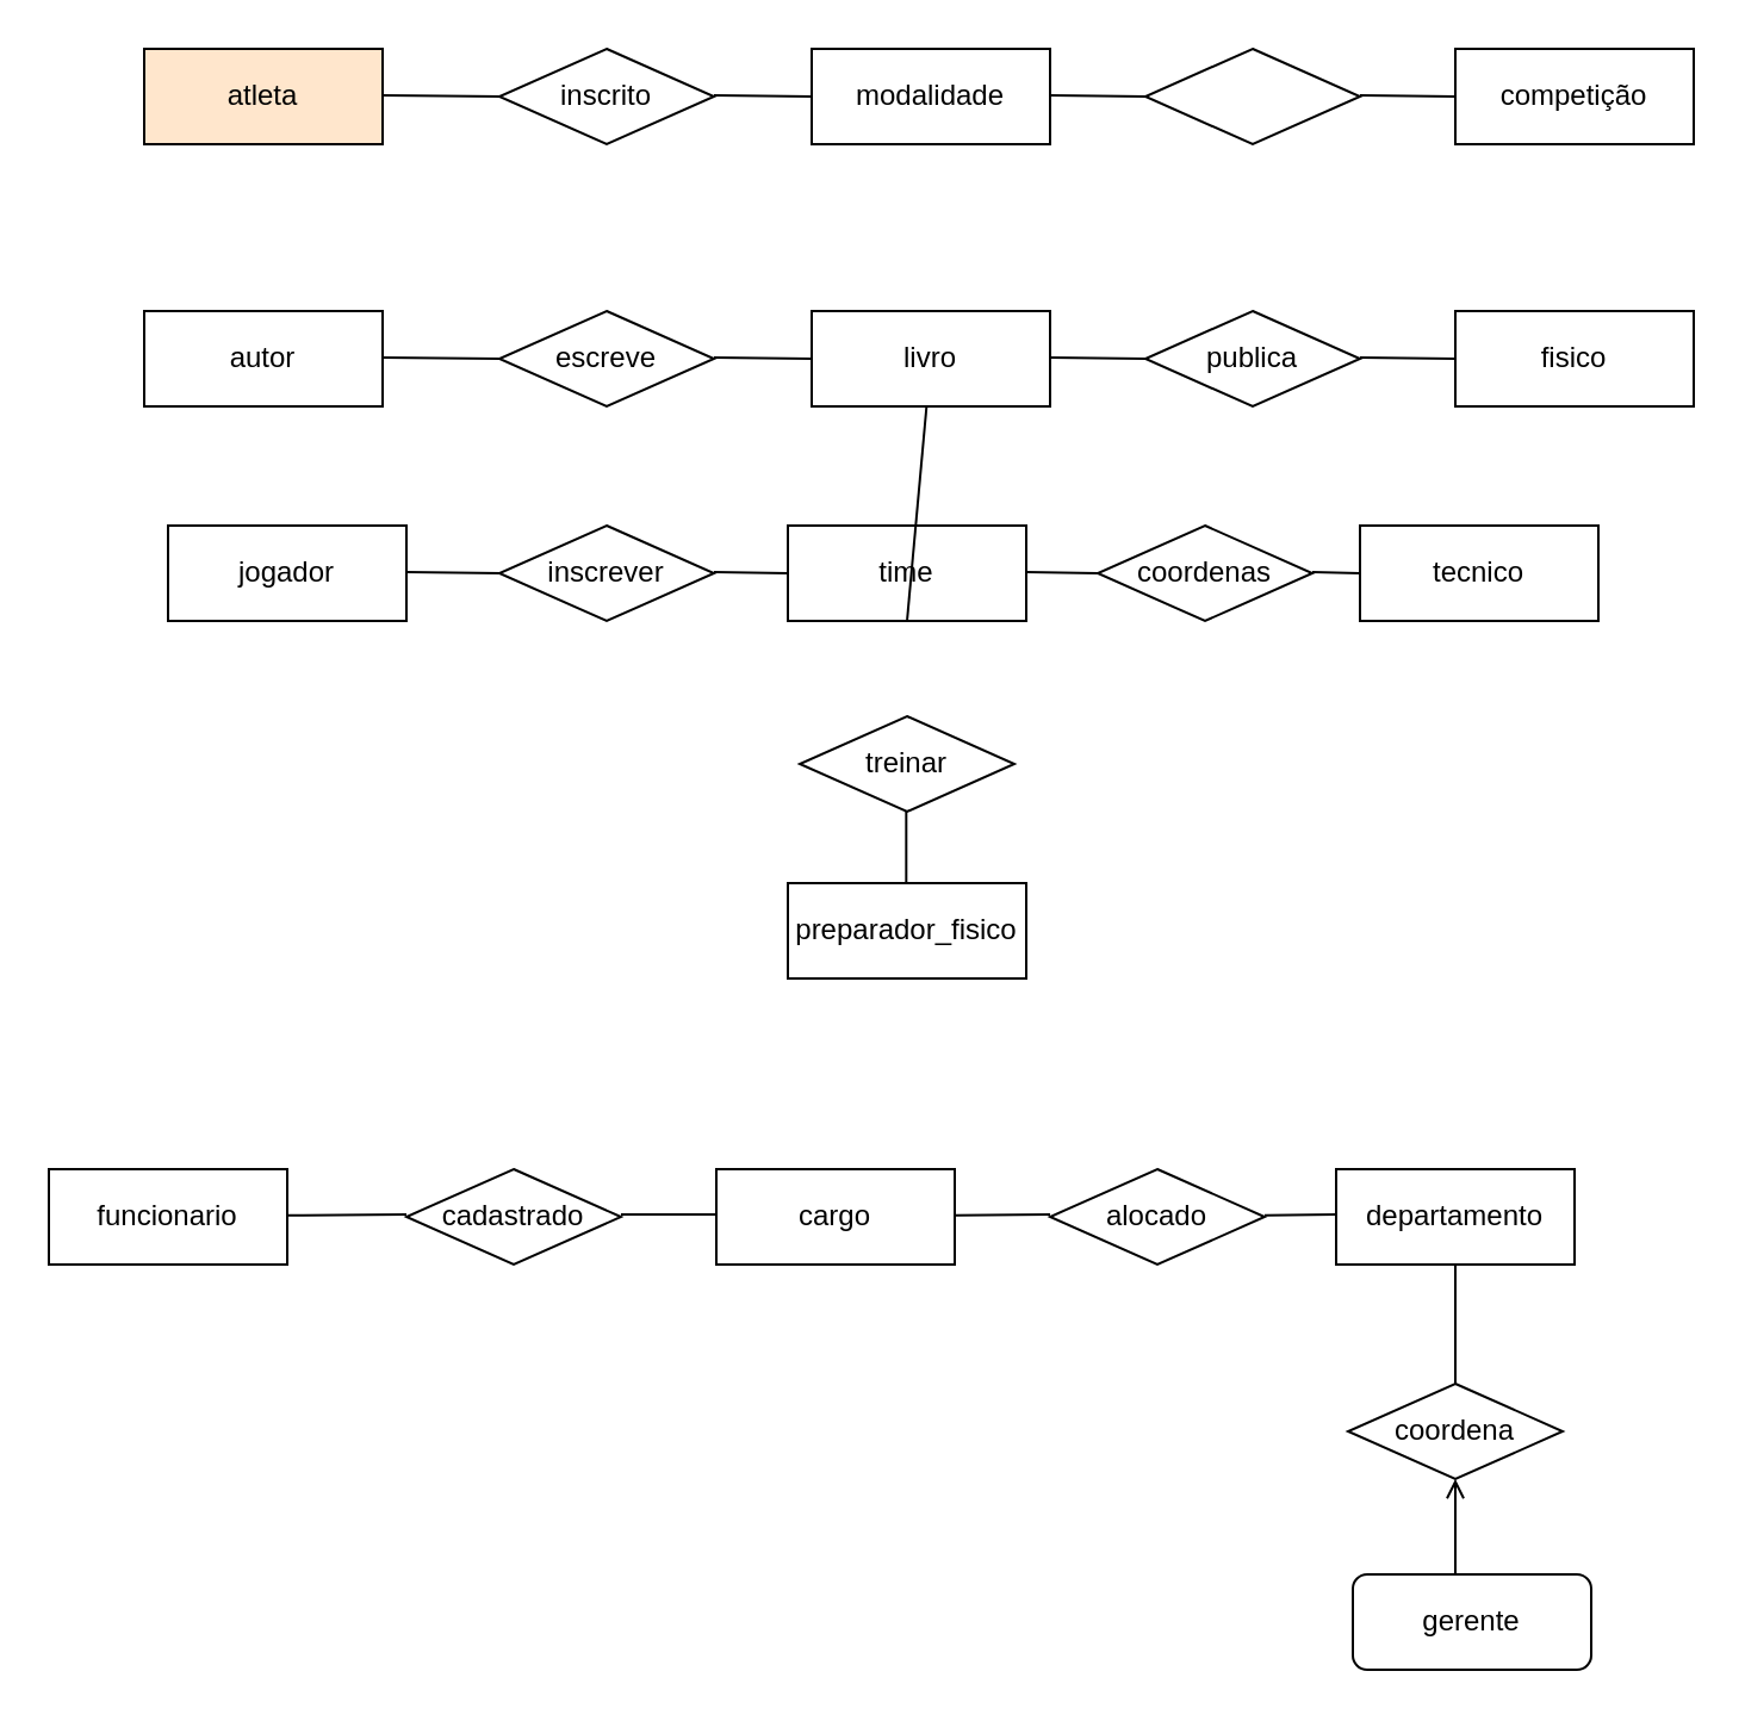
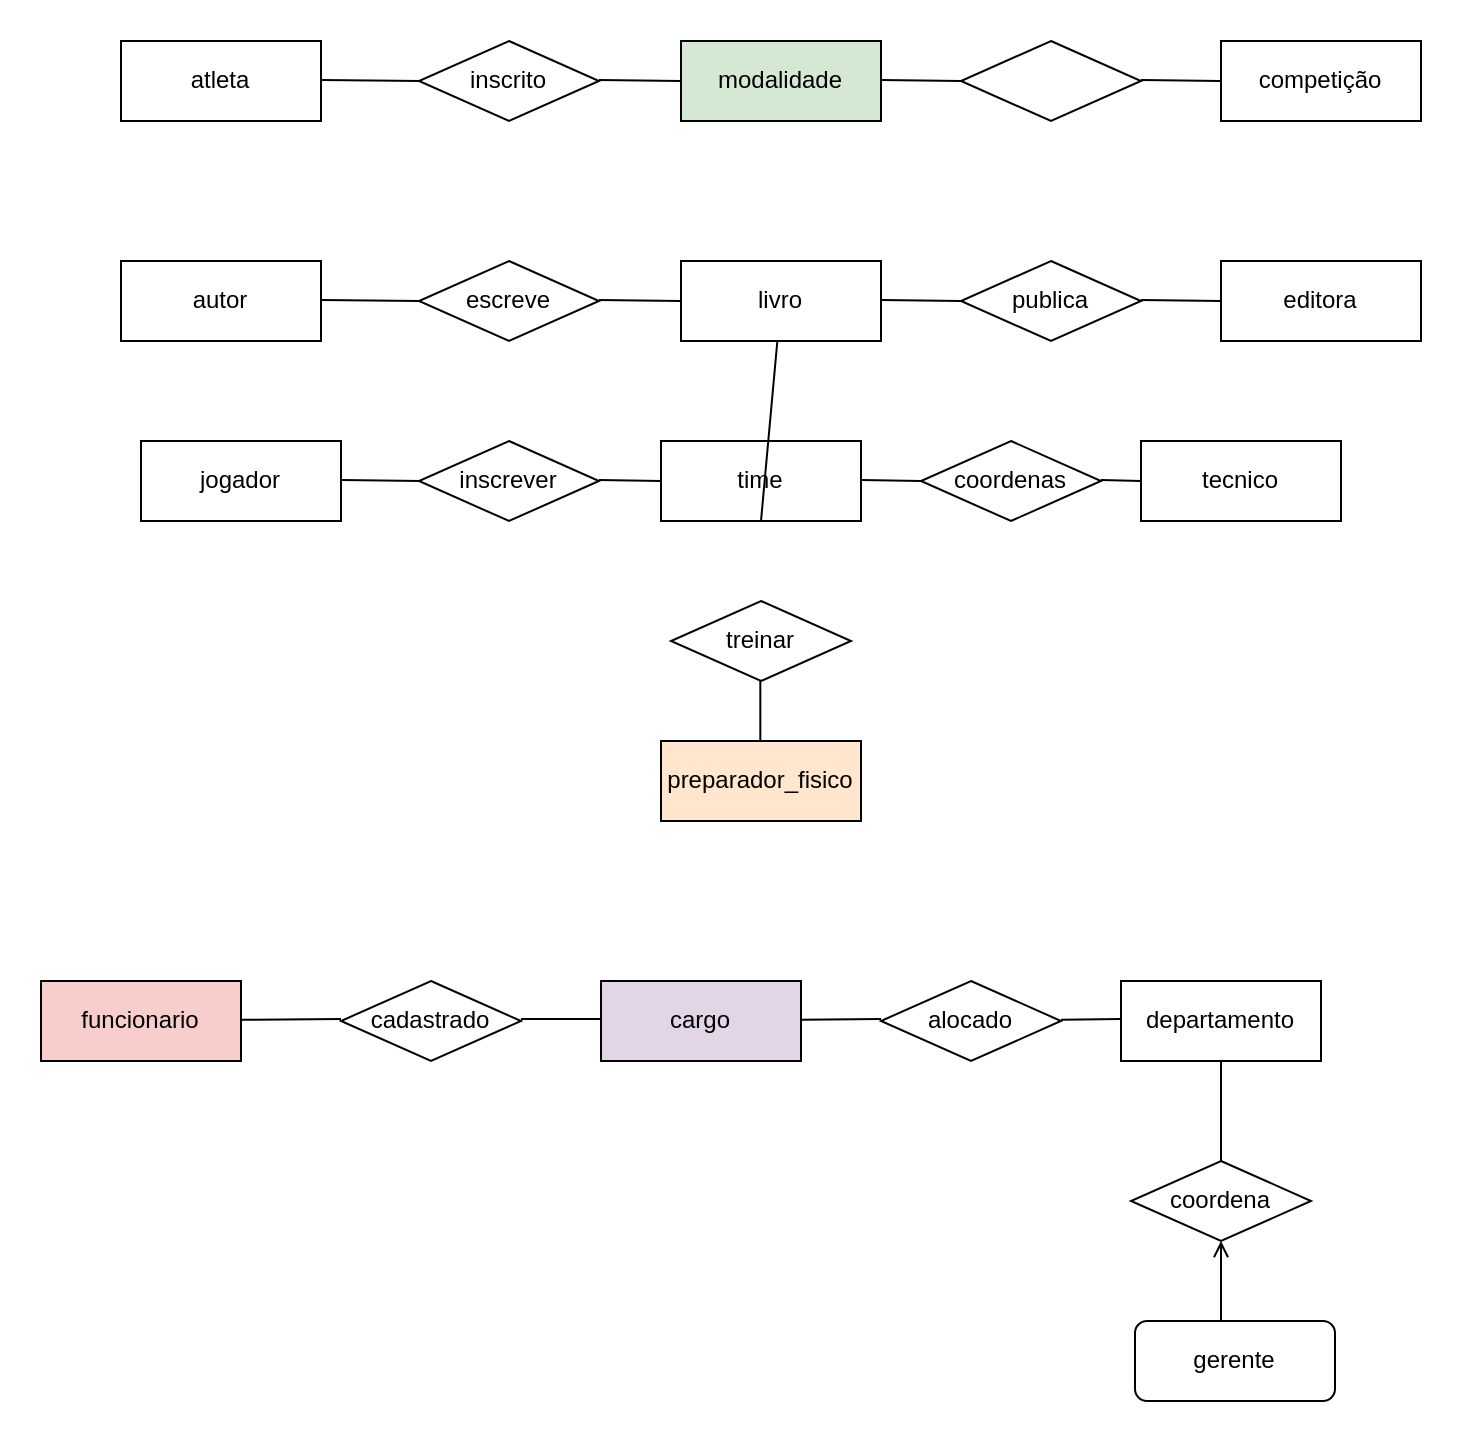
  <mxCell id="0" />
  <mxCell id="1" parent="0" />
- <mxCell id="2" value="atleta" style="whiteSpace=wrap;html=1;align=center;fillColor=#ffe6cc;" vertex="1" parent="1"><mxGeometry x="60" y="20" width="100" height="40" as="geometry" /></mxCell>
+ <mxCell id="2" value="atleta" style="whiteSpace=wrap;html=1;align=center;" vertex="1" parent="1"><mxGeometry x="60" y="20" width="100" height="40" as="geometry" /></mxCell>
  <mxCell id="3" value="inscrito" style="shape=rhombus;perimeter=rhombusPerimeter;whiteSpace=wrap;html=1;align=center;" vertex="1" parent="1"><mxGeometry x="209" y="20" width="90" height="40" as="geometry" /></mxCell>
- <mxCell id="4" value="modalidade" style="whiteSpace=wrap;html=1;align=center;" vertex="1" parent="1"><mxGeometry x="340" y="20" width="100" height="40" as="geometry" /></mxCell>
+ <mxCell id="4" value="modalidade" style="whiteSpace=wrap;html=1;align=center;fillColor=#d5e8d4;" vertex="1" parent="1"><mxGeometry x="340" y="20" width="100" height="40" as="geometry" /></mxCell>
  <mxCell id="5" value="" style="shape=rhombus;perimeter=rhombusPerimeter;whiteSpace=wrap;html=1;align=center;" vertex="1" parent="1"><mxGeometry x="480" y="20" width="90" height="40" as="geometry" /></mxCell>
  <mxCell id="6" value="competição" style="whiteSpace=wrap;html=1;align=center;" vertex="1" parent="1"><mxGeometry x="610" y="20" width="100" height="40" as="geometry" /></mxCell>
  <mxCell id="7" value="autor" style="whiteSpace=wrap;html=1;align=center;" vertex="1" parent="1"><mxGeometry x="60" y="130" width="100" height="40" as="geometry" /></mxCell>
  <mxCell id="8" value="escreve" style="shape=rhombus;perimeter=rhombusPerimeter;whiteSpace=wrap;html=1;align=center;" vertex="1" parent="1"><mxGeometry x="209" y="130" width="90" height="40" as="geometry" /></mxCell>
  <mxCell id="9" value="livro" style="whiteSpace=wrap;html=1;align=center;" vertex="1" parent="1"><mxGeometry x="340" y="130" width="100" height="40" as="geometry" /></mxCell>
- <mxCell id="10" value="fisico" style="whiteSpace=wrap;html=1;align=center;" vertex="1" parent="1"><mxGeometry x="610" y="130" width="100" height="40" as="geometry" /></mxCell>
+ <mxCell id="10" value="editora" style="whiteSpace=wrap;html=1;align=center;" vertex="1" parent="1"><mxGeometry x="610" y="130" width="100" height="40" as="geometry" /></mxCell>
  <mxCell id="11" value="publica" style="shape=rhombus;perimeter=rhombusPerimeter;whiteSpace=wrap;html=1;align=center;" vertex="1" parent="1"><mxGeometry x="480" y="130" width="90" height="40" as="geometry" /></mxCell>
  <mxCell id="12" value="" style="endArrow=none;html=1;rounded=0;" edge="1" parent="1"><mxGeometry relative="1" as="geometry"><mxPoint x="160" y="39.5" as="sourcePoint" /><mxPoint x="210" y="40" as="targetPoint" /></mxGeometry></mxCell>
  <mxCell id="13" value="" style="endArrow=none;html=1;rounded=0;" edge="1" parent="1"><mxGeometry relative="1" as="geometry"><mxPoint x="299" y="39.5" as="sourcePoint" /><mxPoint x="340" y="40" as="targetPoint" /></mxGeometry></mxCell>
  <mxCell id="14" value="" style="endArrow=none;html=1;rounded=0;" edge="1" parent="1"><mxGeometry relative="1" as="geometry"><mxPoint x="440" y="39.5" as="sourcePoint" /><mxPoint x="480" y="40" as="targetPoint" /></mxGeometry></mxCell>
  <mxCell id="15" value="" style="endArrow=none;html=1;rounded=0;" edge="1" parent="1"><mxGeometry relative="1" as="geometry"><mxPoint x="570" y="39.5" as="sourcePoint" /><mxPoint x="610" y="40" as="targetPoint" /></mxGeometry></mxCell>
  <mxCell id="16" value="" style="endArrow=none;html=1;rounded=0;entryX=0;entryY=0.5;entryDx=0;entryDy=0;" edge="1" parent="1" target="8"><mxGeometry relative="1" as="geometry"><mxPoint x="160" y="149.5" as="sourcePoint" /><mxPoint x="320" y="149.5" as="targetPoint" /></mxGeometry></mxCell>
  <mxCell id="17" value="" style="endArrow=none;html=1;rounded=0;" edge="1" parent="1"><mxGeometry relative="1" as="geometry"><mxPoint x="299" y="149.5" as="sourcePoint" /><mxPoint x="340" y="150" as="targetPoint" /></mxGeometry></mxCell>
  <mxCell id="18" value="" style="endArrow=none;html=1;rounded=0;entryX=0;entryY=0.5;entryDx=0;entryDy=0;" edge="1" parent="1" target="11"><mxGeometry relative="1" as="geometry"><mxPoint x="440" y="149.5" as="sourcePoint" /><mxPoint x="600" y="149.5" as="targetPoint" /></mxGeometry></mxCell>
  <mxCell id="19" value="" style="endArrow=none;html=1;rounded=0;" edge="1" parent="1"><mxGeometry relative="1" as="geometry"><mxPoint x="570" y="149.5" as="sourcePoint" /><mxPoint x="610" y="150" as="targetPoint" /></mxGeometry></mxCell>
  <mxCell id="20" value="inscrever" style="shape=rhombus;perimeter=rhombusPerimeter;whiteSpace=wrap;html=1;align=center;" vertex="1" parent="1"><mxGeometry x="209" y="220" width="90" height="40" as="geometry" /></mxCell>
  <mxCell id="21" value="jogador" style="whiteSpace=wrap;html=1;align=center;" vertex="1" parent="1"><mxGeometry x="70" y="220" width="100" height="40" as="geometry" /></mxCell>
  <mxCell id="22" value="time" style="whiteSpace=wrap;html=1;align=center;" vertex="1" parent="1"><mxGeometry x="330" y="220" width="100" height="40" as="geometry" /></mxCell>
- <mxCell id="23" value="preparador_fisico" style="whiteSpace=wrap;html=1;align=center;" vertex="1" parent="1"><mxGeometry x="330" y="370" width="100" height="40" as="geometry" /></mxCell>
+ <mxCell id="23" value="preparador_fisico" style="whiteSpace=wrap;html=1;align=center;fillColor=#ffe6cc;" vertex="1" parent="1"><mxGeometry x="330" y="370" width="100" height="40" as="geometry" /></mxCell>
  <mxCell id="24" value="tecnico" style="whiteSpace=wrap;html=1;align=center;" vertex="1" parent="1"><mxGeometry x="570" y="220" width="100" height="40" as="geometry" /></mxCell>
  <mxCell id="25" value="treinar" style="shape=rhombus;perimeter=rhombusPerimeter;whiteSpace=wrap;html=1;align=center;" vertex="1" parent="1"><mxGeometry x="335" y="300" width="90" height="40" as="geometry" /></mxCell>
  <mxCell id="26" value="coordenas" style="shape=rhombus;perimeter=rhombusPerimeter;whiteSpace=wrap;html=1;align=center;" vertex="1" parent="1"><mxGeometry x="460" y="220" width="90" height="40" as="geometry" /></mxCell>
  <mxCell id="27" style="edgeStyle=orthogonalEdgeStyle;rounded=0;orthogonalLoop=1;jettySize=auto;html=1;exitX=0.5;exitY=1;exitDx=0;exitDy=0;" edge="1" parent="1" source="24" target="24"><mxGeometry relative="1" as="geometry" /></mxCell>
  <mxCell id="28" value="" style="endArrow=none;html=1;rounded=0;" edge="1" parent="1"><mxGeometry relative="1" as="geometry"><mxPoint x="170" y="239.5" as="sourcePoint" /><mxPoint x="210" y="240" as="targetPoint" /></mxGeometry></mxCell>
  <mxCell id="29" value="" style="endArrow=none;html=1;rounded=0;" edge="1" parent="1"><mxGeometry relative="1" as="geometry"><mxPoint x="299" y="239.5" as="sourcePoint" /><mxPoint x="330" y="240" as="targetPoint" /></mxGeometry></mxCell>
  <mxCell id="30" value="" style="endArrow=none;html=1;rounded=0;entryX=0;entryY=0.5;entryDx=0;entryDy=0;" edge="1" parent="1" target="26"><mxGeometry relative="1" as="geometry"><mxPoint x="430" y="239.5" as="sourcePoint" /><mxPoint x="590" y="239.5" as="targetPoint" /></mxGeometry></mxCell>
  <mxCell id="31" value="" style="endArrow=none;html=1;rounded=0;" edge="1" parent="1"><mxGeometry relative="1" as="geometry"><mxPoint x="550" y="239.5" as="sourcePoint" /><mxPoint x="570" y="240" as="targetPoint" /></mxGeometry></mxCell>
  <mxCell id="32" value="" style="endArrow=none;html=1;rounded=0;exitX=0.5;exitY=1;exitDx=0;exitDy=0;" edge="1" parent="1" source="22" target="9"><mxGeometry relative="1" as="geometry"><mxPoint x="350" y="260" as="sourcePoint" /><mxPoint x="510" y="260" as="targetPoint" /></mxGeometry></mxCell>
  <mxCell id="33" value="" style="endArrow=none;html=1;rounded=0;" edge="1" parent="1"><mxGeometry relative="1" as="geometry"><mxPoint x="379.66" y="370" as="sourcePoint" /><mxPoint x="379.66" y="340" as="targetPoint" /></mxGeometry></mxCell>
- <mxCell id="34" value="funcionario" style="whiteSpace=wrap;html=1;align=center;" vertex="1" parent="1"><mxGeometry x="20" y="490" width="100" height="40" as="geometry" /></mxCell>
+ <mxCell id="34" value="funcionario" style="whiteSpace=wrap;html=1;align=center;fillColor=#f8cecc;" vertex="1" parent="1"><mxGeometry x="20" y="490" width="100" height="40" as="geometry" /></mxCell>
  <mxCell id="35" value="cadastrado" style="shape=rhombus;perimeter=rhombusPerimeter;whiteSpace=wrap;html=1;align=center;" vertex="1" parent="1"><mxGeometry x="170" y="490" width="90" height="40" as="geometry" /></mxCell>
- <mxCell id="36" value="cargo" style="whiteSpace=wrap;html=1;align=center;" vertex="1" parent="1"><mxGeometry x="300" y="490" width="100" height="40" as="geometry" /></mxCell>
+ <mxCell id="36" value="cargo" style="whiteSpace=wrap;html=1;align=center;fillColor=#e1d5e7;" vertex="1" parent="1"><mxGeometry x="300" y="490" width="100" height="40" as="geometry" /></mxCell>
  <mxCell id="37" value="alocado" style="shape=rhombus;perimeter=rhombusPerimeter;whiteSpace=wrap;html=1;align=center;" vertex="1" parent="1"><mxGeometry x="440" y="490" width="90" height="40" as="geometry" /></mxCell>
  <mxCell id="38" value="departamento" style="whiteSpace=wrap;html=1;align=center;" vertex="1" parent="1"><mxGeometry x="560" y="490" width="100" height="40" as="geometry" /></mxCell>
  <mxCell id="39" value="coordena" style="shape=rhombus;perimeter=rhombusPerimeter;whiteSpace=wrap;html=1;align=center;" vertex="1" parent="1"><mxGeometry x="565" y="580" width="90" height="40" as="geometry" /></mxCell>
  <mxCell id="40" value="gerente" style="whiteSpace=wrap;html=1;align=center;rounded=1;" vertex="1" parent="1"><mxGeometry x="567" y="660" width="100" height="40" as="geometry" /></mxCell>
  <mxCell id="41" value="" style="endArrow=none;html=1;rounded=0;" edge="1" parent="1"><mxGeometry relative="1" as="geometry"><mxPoint x="120" y="509.41" as="sourcePoint" /><mxPoint x="170" y="509" as="targetPoint" /></mxGeometry></mxCell>
  <mxCell id="42" value="" style="endArrow=none;html=1;rounded=0;exitX=1;exitY=0.475;exitDx=0;exitDy=0;exitPerimeter=0;" edge="1" parent="1" source="35"><mxGeometry relative="1" as="geometry"><mxPoint x="265" y="509.41" as="sourcePoint" /><mxPoint x="300" y="509" as="targetPoint" /></mxGeometry></mxCell>
  <mxCell id="43" value="" style="endArrow=none;html=1;rounded=0;" edge="1" parent="1"><mxGeometry relative="1" as="geometry"><mxPoint x="400" y="509.41" as="sourcePoint" /><mxPoint x="440" y="509" as="targetPoint" /></mxGeometry></mxCell>
  <mxCell id="44" value="" style="endArrow=none;html=1;rounded=0;" edge="1" parent="1"><mxGeometry relative="1" as="geometry"><mxPoint x="530" y="509.41" as="sourcePoint" /><mxPoint x="560" y="509" as="targetPoint" /></mxGeometry></mxCell>
  <mxCell id="45" value="" style="endArrow=none;html=1;rounded=0;" edge="1" parent="1"><mxGeometry relative="1" as="geometry"><mxPoint x="610" y="580" as="sourcePoint" /><mxPoint x="610" y="530" as="targetPoint" /></mxGeometry></mxCell>
  <mxCell id="46" value="" style="endArrow=open;html=1;rounded=0;exitX=0.43;exitY=0;exitDx=0;exitDy=0;entryX=0.5;entryY=1;entryDx=0;entryDy=0;exitPerimeter=0;" edge="1" parent="1" source="40" target="39"><mxGeometry relative="1" as="geometry"><mxPoint x="440" y="640" as="sourcePoint" /><mxPoint x="440" y="610" as="targetPoint" /></mxGeometry></mxCell>
